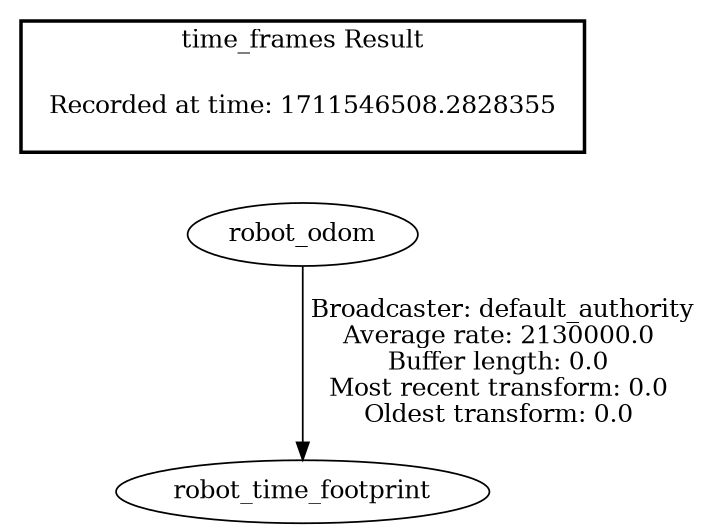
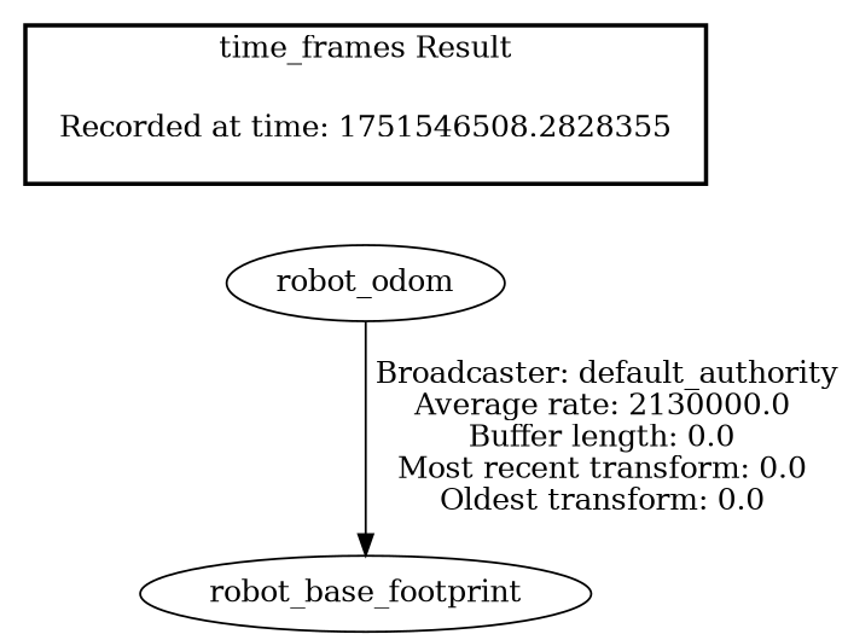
  digraph {
-   "Recorded at time: 1751546508.2828355" [shape=plaintext label="Recorded at time: 1711546508.2828355"]
+   "Recorded at time: 1751546508.2828355" [shape=plaintext]
    robot_odom
-   robot_base_footprint [label=robot_time_footprint]
+   robot_base_footprint
    subgraph cluster_1 {
      color=black
      label="time_frames Result"
      style=bold
      "Recorded at time: 1751546508.2828355"
    }
    "Recorded at time: 1751546508.2828355" -> robot_odom [style=invis]
    robot_odom -> robot_base_footprint [label=" Broadcaster: default_authority\nAverage rate: 2130000.0\nBuffer length: 0.0\nMost recent transform: 0.0\nOldest transform: 0.0\n"]
  }
